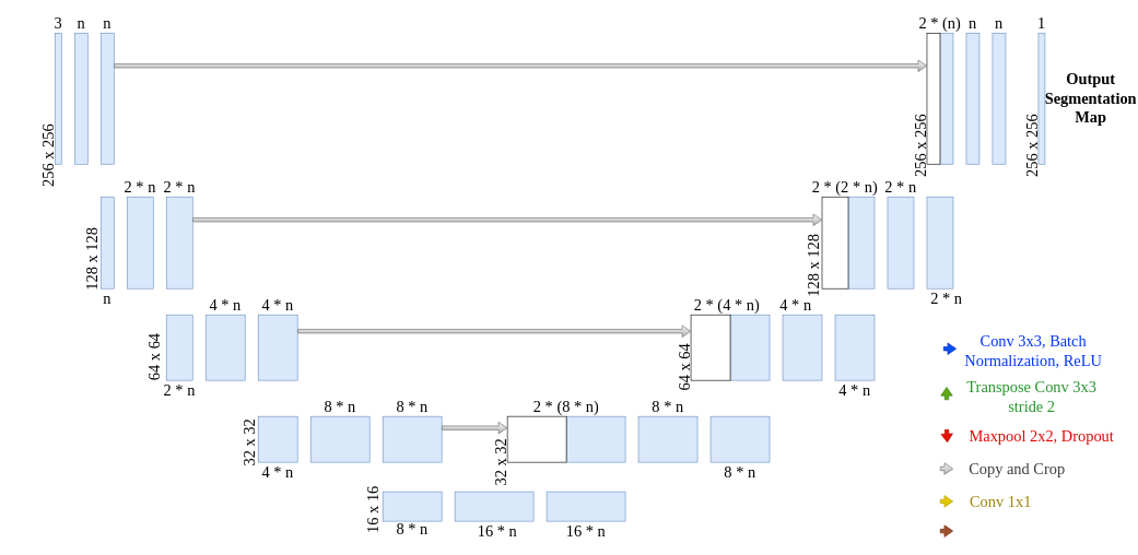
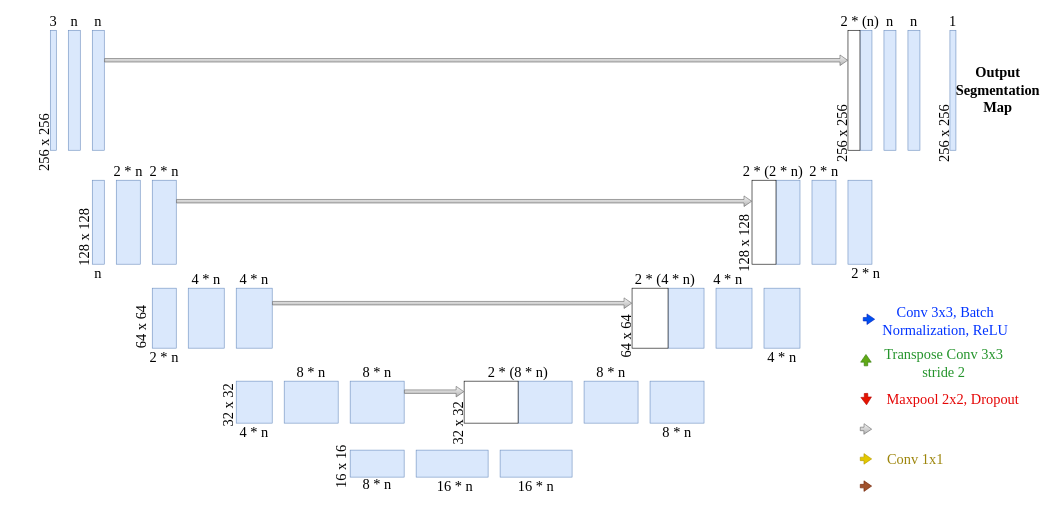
  <mxCell id="0" />
  <mxCell id="1" parent="0" />
  <mxCell id="2" value="" style="rounded=0;whiteSpace=wrap;html=1;fillColor=#dae8fc;strokeColor=#6c8ebf;fontSize=24;fontFamily=Times New Roman;" parent="1" vertex="1"><mxGeometry x="83" y="50" width="10" height="200" as="geometry" /></mxCell>
  <mxCell id="3" value="" style="rounded=0;whiteSpace=wrap;html=1;fillColor=#dae8fc;strokeColor=#6c8ebf;fontSize=24;fontFamily=Times New Roman;" parent="1" vertex="1"><mxGeometry x="113" y="50" width="20" height="200" as="geometry" /></mxCell>
  <mxCell id="4" value="" style="rounded=0;whiteSpace=wrap;html=1;fillColor=#dae8fc;strokeColor=#6c8ebf;fontSize=24;fontFamily=Times New Roman;" parent="1" vertex="1"><mxGeometry x="153" y="50" width="20" height="200" as="geometry" /></mxCell>
  <mxCell id="5" value="" style="rounded=0;whiteSpace=wrap;html=1;fillColor=#dae8fc;strokeColor=#6c8ebf;fontSize=24;fontFamily=Times New Roman;" parent="1" vertex="1"><mxGeometry x="153" y="300" width="20" height="140" as="geometry" /></mxCell>
  <mxCell id="6" value="" style="rounded=0;whiteSpace=wrap;html=1;fillColor=#dae8fc;strokeColor=#6c8ebf;fontSize=24;fontFamily=Times New Roman;" parent="1" vertex="1"><mxGeometry x="193" y="300" width="40" height="140" as="geometry" /></mxCell>
  <mxCell id="7" value="" style="rounded=0;whiteSpace=wrap;html=1;fillColor=#dae8fc;strokeColor=#6c8ebf;fontSize=24;fontFamily=Times New Roman;" parent="1" vertex="1"><mxGeometry x="253" y="300" width="40" height="140" as="geometry" /></mxCell>
  <mxCell id="8" value="" style="rounded=0;whiteSpace=wrap;html=1;fillColor=#dae8fc;strokeColor=#6c8ebf;fontSize=24;fontFamily=Times New Roman;" parent="1" vertex="1"><mxGeometry x="253" y="480" width="40" height="100" as="geometry" /></mxCell>
  <mxCell id="9" value="" style="rounded=0;whiteSpace=wrap;html=1;fillColor=#dae8fc;strokeColor=#6c8ebf;fontSize=24;fontFamily=Times New Roman;" parent="1" vertex="1"><mxGeometry x="313" y="480" width="60" height="100" as="geometry" /></mxCell>
  <mxCell id="10" value="" style="rounded=0;whiteSpace=wrap;html=1;fillColor=#dae8fc;strokeColor=#6c8ebf;fontSize=24;fontFamily=Times New Roman;" parent="1" vertex="1"><mxGeometry x="393" y="480" width="60" height="100" as="geometry" /></mxCell>
  <mxCell id="11" value="" style="rounded=0;whiteSpace=wrap;html=1;fillColor=#dae8fc;strokeColor=#6c8ebf;fontSize=24;fontFamily=Times New Roman;" parent="1" vertex="1"><mxGeometry x="393" y="635" width="60" height="70" as="geometry" /></mxCell>
  <mxCell id="12" value="" style="rounded=0;whiteSpace=wrap;html=1;fillColor=#dae8fc;strokeColor=#6c8ebf;fontSize=24;fontFamily=Times New Roman;" parent="1" vertex="1"><mxGeometry x="473" y="635" width="90" height="70" as="geometry" /></mxCell>
  <mxCell id="13" value="" style="rounded=0;whiteSpace=wrap;html=1;fillColor=#dae8fc;strokeColor=#6c8ebf;fontSize=24;fontFamily=Times New Roman;" parent="1" vertex="1"><mxGeometry x="583" y="635" width="90" height="70" as="geometry" /></mxCell>
  <mxCell id="14" value="" style="rounded=0;whiteSpace=wrap;html=1;fillColor=#dae8fc;strokeColor=#6c8ebf;fontSize=24;fontFamily=Times New Roman;" parent="1" vertex="1"><mxGeometry x="583" y="750" width="90" height="45" as="geometry" /></mxCell>
  <mxCell id="15" value="" style="rounded=0;whiteSpace=wrap;html=1;fillColor=#dae8fc;strokeColor=#6c8ebf;fontSize=24;fontFamily=Times New Roman;" parent="1" vertex="1"><mxGeometry x="693" y="750" width="120" height="45" as="geometry" /></mxCell>
  <mxCell id="16" value="" style="rounded=0;whiteSpace=wrap;html=1;fillColor=#dae8fc;strokeColor=#6c8ebf;fontSize=24;fontFamily=Times New Roman;" parent="1" vertex="1"><mxGeometry x="833" y="750" width="120" height="45" as="geometry" /></mxCell>
  <mxCell id="17" value="" style="rounded=0;whiteSpace=wrap;html=1;fillColor=#dae8fc;strokeColor=#6c8ebf;fontSize=24;fontFamily=Times New Roman;" parent="1" vertex="1"><mxGeometry x="863" y="635" width="90" height="70" as="geometry" /></mxCell>
  <mxCell id="18" value="3" style="text;strokeColor=none;align=center;fillColor=none;html=1;verticalAlign=middle;whiteSpace=wrap;rounded=0;fontSize=24;fontFamily=Times New Roman;" parent="1" vertex="1"><mxGeometry x="58" y="20" width="60" height="30" as="geometry" /></mxCell>
  <mxCell id="19" value="n" style="text;strokeColor=none;align=center;fillColor=none;html=1;verticalAlign=middle;whiteSpace=wrap;rounded=0;fontSize=24;fontFamily=Times New Roman;" parent="1" vertex="1"><mxGeometry x="93" y="20" width="60" height="30" as="geometry" /></mxCell>
  <mxCell id="20" value="n" style="text;strokeColor=none;align=center;fillColor=none;html=1;verticalAlign=middle;whiteSpace=wrap;rounded=0;fontSize=24;fontFamily=Times New Roman;" parent="1" vertex="1"><mxGeometry x="133" y="20" width="60" height="30" as="geometry" /></mxCell>
  <mxCell id="21" value="256 x 256" style="text;strokeColor=none;align=center;fillColor=none;html=1;verticalAlign=middle;whiteSpace=wrap;rounded=0;rotation=-90;fontSize=24;fontFamily=Times New Roman;" parent="1" vertex="1"><mxGeometry x="20.5" y="222.5" width="105" height="30" as="geometry" /></mxCell>
  <mxCell id="22" value="128 x 128" style="text;strokeColor=none;align=center;fillColor=none;html=1;verticalAlign=middle;whiteSpace=wrap;rounded=0;rotation=-90;fontSize=24;fontFamily=Times New Roman;" parent="1" vertex="1"><mxGeometry x="88" y="380" width="105" height="30" as="geometry" /></mxCell>
  <mxCell id="23" value="n" style="text;strokeColor=none;align=center;fillColor=none;html=1;verticalAlign=middle;whiteSpace=wrap;rounded=0;fontSize=24;fontFamily=Times New Roman;" parent="1" vertex="1"><mxGeometry x="133" y="440" width="60" height="30" as="geometry" /></mxCell>
  <mxCell id="24" value="2 * n" style="text;strokeColor=none;align=center;fillColor=none;html=1;verticalAlign=middle;whiteSpace=wrap;rounded=0;fontSize=24;fontFamily=Times New Roman;" parent="1" vertex="1"><mxGeometry x="183" y="270" width="60" height="30" as="geometry" /></mxCell>
  <mxCell id="25" value="2 * n" style="text;strokeColor=none;align=center;fillColor=none;html=1;verticalAlign=middle;whiteSpace=wrap;rounded=0;fontSize=24;fontFamily=Times New Roman;" parent="1" vertex="1"><mxGeometry x="243" y="270" width="60" height="30" as="geometry" /></mxCell>
  <mxCell id="26" value="2 * n" style="text;strokeColor=none;align=center;fillColor=none;html=1;verticalAlign=middle;whiteSpace=wrap;rounded=0;fontSize=24;fontFamily=Times New Roman;" parent="1" vertex="1"><mxGeometry x="243" y="580" width="60" height="30" as="geometry" /></mxCell>
  <mxCell id="27" value="64 x 64" style="text;strokeColor=none;align=center;fillColor=none;html=1;verticalAlign=middle;whiteSpace=wrap;rounded=0;rotation=-90;fontSize=24;fontFamily=Times New Roman;" parent="1" vertex="1"><mxGeometry x="195.5" y="530" width="80" height="30" as="geometry" /></mxCell>
  <mxCell id="28" value="32 x 32" style="text;strokeColor=none;align=center;fillColor=none;html=1;verticalAlign=middle;whiteSpace=wrap;rounded=0;rotation=-90;fontSize=24;fontFamily=Times New Roman;" parent="1" vertex="1"><mxGeometry x="343" y="660" width="75" height="30" as="geometry" /></mxCell>
  <mxCell id="29" value="16 x 16" style="text;strokeColor=none;align=center;fillColor=none;html=1;verticalAlign=middle;whiteSpace=wrap;rounded=0;rotation=-90;fontSize=24;fontFamily=Times New Roman;" parent="1" vertex="1"><mxGeometry x="528" y="762.5" width="80" height="30" as="geometry" /></mxCell>
  <mxCell id="30" value="4 * n" style="text;strokeColor=none;align=center;fillColor=none;html=1;verticalAlign=middle;whiteSpace=wrap;rounded=0;fontSize=24;fontFamily=Times New Roman;" parent="1" vertex="1"><mxGeometry x="313" y="450" width="60" height="30" as="geometry" /></mxCell>
  <mxCell id="31" value="4 * n" style="text;strokeColor=none;align=center;fillColor=none;html=1;verticalAlign=middle;whiteSpace=wrap;rounded=0;fontSize=24;fontFamily=Times New Roman;" parent="1" vertex="1"><mxGeometry x="393" y="450" width="60" height="30" as="geometry" /></mxCell>
  <mxCell id="32" value="4 * n" style="text;strokeColor=none;align=center;fillColor=none;html=1;verticalAlign=middle;whiteSpace=wrap;rounded=0;fontSize=24;fontFamily=Times New Roman;" parent="1" vertex="1"><mxGeometry x="393" y="705" width="60" height="30" as="geometry" /></mxCell>
  <mxCell id="33" value="8 * n" style="text;strokeColor=none;align=center;fillColor=none;html=1;verticalAlign=middle;whiteSpace=wrap;rounded=0;fontSize=24;fontFamily=Times New Roman;" parent="1" vertex="1"><mxGeometry x="488" y="605" width="60" height="30" as="geometry" /></mxCell>
  <mxCell id="34" value="8 * n" style="text;strokeColor=none;align=center;fillColor=none;html=1;verticalAlign=middle;whiteSpace=wrap;rounded=0;fontSize=24;fontFamily=Times New Roman;" parent="1" vertex="1"><mxGeometry x="598" y="605" width="60" height="30" as="geometry" /></mxCell>
  <mxCell id="35" value="8 * n" style="text;strokeColor=none;align=center;fillColor=none;html=1;verticalAlign=middle;whiteSpace=wrap;rounded=0;fontSize=24;fontFamily=Times New Roman;" parent="1" vertex="1"><mxGeometry x="598" y="790" width="60" height="35" as="geometry" /></mxCell>
  <mxCell id="36" value="16 * n" style="text;strokeColor=none;align=center;fillColor=none;html=1;verticalAlign=middle;whiteSpace=wrap;rounded=0;fontSize=24;fontFamily=Times New Roman;" parent="1" vertex="1"><mxGeometry x="723" y="795" width="70" height="30" as="geometry" /></mxCell>
  <mxCell id="37" value="16 * n" style="text;strokeColor=none;align=center;fillColor=none;html=1;verticalAlign=middle;whiteSpace=wrap;rounded=0;fontSize=24;fontFamily=Times New Roman;" parent="1" vertex="1"><mxGeometry x="858" y="795" width="70" height="30" as="geometry" /></mxCell>
  <mxCell id="38" value="" style="rounded=0;whiteSpace=wrap;html=1;fontSize=24;fontFamily=Times New Roman;" parent="1" vertex="1"><mxGeometry x="773" y="635" width="90" height="70" as="geometry" /></mxCell>
  <mxCell id="39" value="2 * (8 * n)" style="text;strokeColor=none;align=center;fillColor=none;html=1;verticalAlign=middle;whiteSpace=wrap;rounded=0;fontSize=24;fontFamily=Times New Roman;" parent="1" vertex="1"><mxGeometry x="793" y="605" width="140" height="30" as="geometry" /></mxCell>
  <mxCell id="40" value="" style="rounded=0;whiteSpace=wrap;html=1;fillColor=#dae8fc;strokeColor=#6c8ebf;fontSize=24;fontFamily=Times New Roman;" parent="1" vertex="1"><mxGeometry x="973" y="635" width="90" height="70" as="geometry" /></mxCell>
  <mxCell id="41" value="" style="rounded=0;whiteSpace=wrap;html=1;fillColor=#dae8fc;strokeColor=#6c8ebf;fontSize=24;fontFamily=Times New Roman;" parent="1" vertex="1"><mxGeometry x="1083" y="635" width="90" height="70" as="geometry" /></mxCell>
  <mxCell id="42" value="" style="rounded=0;whiteSpace=wrap;html=1;fillColor=#dae8fc;strokeColor=#6c8ebf;fontSize=24;fontFamily=Times New Roman;" parent="1" vertex="1"><mxGeometry x="1113" y="480" width="60" height="100" as="geometry" /></mxCell>
  <mxCell id="43" value="" style="rounded=0;whiteSpace=wrap;html=1;fontSize=24;fontFamily=Times New Roman;" parent="1" vertex="1"><mxGeometry x="1053" y="480" width="60" height="100" as="geometry" /></mxCell>
  <mxCell id="44" value="64 x 64" style="text;strokeColor=none;align=center;fillColor=none;html=1;verticalAlign=middle;whiteSpace=wrap;rounded=0;rotation=-90;fontSize=24;fontFamily=Times New Roman;" parent="1" vertex="1"><mxGeometry x="1003" y="545" width="80" height="30" as="geometry" /></mxCell>
  <mxCell id="45" value="32 x 32" style="text;strokeColor=none;align=center;fillColor=none;html=1;verticalAlign=middle;whiteSpace=wrap;rounded=0;rotation=-90;fontSize=24;fontFamily=Times New Roman;" parent="1" vertex="1"><mxGeometry x="723" y="690" width="80" height="30" as="geometry" /></mxCell>
  <mxCell id="46" value="8 * n" style="text;strokeColor=none;align=center;fillColor=none;html=1;verticalAlign=middle;whiteSpace=wrap;rounded=0;fontSize=24;fontFamily=Times New Roman;" parent="1" vertex="1"><mxGeometry x="988" y="605" width="60" height="30" as="geometry" /></mxCell>
  <mxCell id="47" value="8 * n" style="text;strokeColor=none;align=center;fillColor=none;html=1;verticalAlign=middle;whiteSpace=wrap;rounded=0;fontSize=24;fontFamily=Times New Roman;" parent="1" vertex="1"><mxGeometry x="1098" y="705" width="60" height="30" as="geometry" /></mxCell>
  <mxCell id="48" value="2 * (4 * n)" style="text;strokeColor=none;align=center;fillColor=none;html=1;verticalAlign=middle;whiteSpace=wrap;rounded=0;fontSize=24;fontFamily=Times New Roman;" parent="1" vertex="1"><mxGeometry x="1053" y="450" width="110" height="30" as="geometry" /></mxCell>
  <mxCell id="49" value="" style="rounded=0;whiteSpace=wrap;html=1;fillColor=#dae8fc;strokeColor=#6c8ebf;fontSize=24;fontFamily=Times New Roman;" parent="1" vertex="1"><mxGeometry x="1193" y="480" width="60" height="100" as="geometry" /></mxCell>
  <mxCell id="50" value="" style="rounded=0;whiteSpace=wrap;html=1;fillColor=#dae8fc;strokeColor=#6c8ebf;fontSize=24;fontFamily=Times New Roman;" parent="1" vertex="1"><mxGeometry x="1273" y="480" width="60" height="100" as="geometry" /></mxCell>
  <mxCell id="51" value="4 * n" style="text;strokeColor=none;align=center;fillColor=none;html=1;verticalAlign=middle;whiteSpace=wrap;rounded=0;fontSize=24;fontFamily=Times New Roman;" parent="1" vertex="1"><mxGeometry x="1183" y="450" width="60" height="30" as="geometry" /></mxCell>
  <mxCell id="52" value="4 * n" style="text;strokeColor=none;align=center;fillColor=none;html=1;verticalAlign=middle;whiteSpace=wrap;rounded=0;fontSize=24;fontFamily=Times New Roman;" parent="1" vertex="1"><mxGeometry x="1273" y="580" width="60" height="30" as="geometry" /></mxCell>
  <mxCell id="53" value="" style="rounded=0;whiteSpace=wrap;html=1;fillColor=#dae8fc;strokeColor=#6c8ebf;fontSize=24;fontFamily=Times New Roman;" parent="1" vertex="1"><mxGeometry x="1293" y="300" width="40" height="140" as="geometry" /></mxCell>
  <mxCell id="54" value="" style="rounded=0;whiteSpace=wrap;html=1;fontSize=24;fontFamily=Times New Roman;" parent="1" vertex="1"><mxGeometry x="1253" y="300" width="40" height="140" as="geometry" /></mxCell>
  <mxCell id="55" value="2 * (2 * n)" style="text;strokeColor=none;align=center;fillColor=none;html=1;verticalAlign=middle;whiteSpace=wrap;rounded=0;fontSize=24;fontFamily=Times New Roman;" parent="1" vertex="1"><mxGeometry x="1233" y="270" width="110" height="30" as="geometry" /></mxCell>
  <mxCell id="56" value="128 x 128" style="text;strokeColor=none;align=center;fillColor=none;html=1;verticalAlign=middle;whiteSpace=wrap;rounded=0;rotation=-90;fontSize=24;fontFamily=Times New Roman;" parent="1" vertex="1"><mxGeometry x="1188" y="390" width="105" height="30" as="geometry" /></mxCell>
  <mxCell id="57" value="" style="rounded=0;whiteSpace=wrap;html=1;fillColor=#dae8fc;strokeColor=#6c8ebf;fontSize=24;fontFamily=Times New Roman;" parent="1" vertex="1"><mxGeometry x="1353" y="300" width="40" height="140" as="geometry" /></mxCell>
  <mxCell id="58" value="" style="rounded=0;whiteSpace=wrap;html=1;fillColor=#dae8fc;strokeColor=#6c8ebf;fontSize=24;fontFamily=Times New Roman;" parent="1" vertex="1"><mxGeometry x="1413" y="300" width="40" height="140" as="geometry" /></mxCell>
  <mxCell id="59" value="2 * n" style="text;strokeColor=none;align=center;fillColor=none;html=1;verticalAlign=middle;whiteSpace=wrap;rounded=0;fontSize=24;fontFamily=Times New Roman;" parent="1" vertex="1"><mxGeometry x="1343" y="270" width="60" height="30" as="geometry" /></mxCell>
  <mxCell id="60" value="2 * n" style="text;strokeColor=none;align=center;fillColor=none;html=1;verticalAlign=middle;whiteSpace=wrap;rounded=0;fontSize=24;fontFamily=Times New Roman;" parent="1" vertex="1"><mxGeometry x="1413" y="440" width="60" height="30" as="geometry" /></mxCell>
  <mxCell id="61" value="" style="rounded=0;whiteSpace=wrap;html=1;fillColor=#dae8fc;strokeColor=#6c8ebf;fontSize=24;fontFamily=Times New Roman;" parent="1" vertex="1"><mxGeometry x="1433" y="50" width="20" height="200" as="geometry" /></mxCell>
  <mxCell id="62" value="" style="rounded=0;whiteSpace=wrap;html=1;fontSize=24;fontFamily=Times New Roman;" parent="1" vertex="1"><mxGeometry x="1413" y="50" width="20" height="200" as="geometry" /></mxCell>
  <mxCell id="63" value="2 * (n)" style="text;strokeColor=none;align=center;fillColor=none;html=1;verticalAlign=middle;whiteSpace=wrap;rounded=0;fontSize=24;fontFamily=Times New Roman;" parent="1" vertex="1"><mxGeometry x="1398" y="20" width="70" height="30" as="geometry" /></mxCell>
  <mxCell id="64" value="" style="rounded=0;whiteSpace=wrap;html=1;fillColor=#dae8fc;strokeColor=#6c8ebf;fontSize=24;fontFamily=Times New Roman;" parent="1" vertex="1"><mxGeometry x="1473" y="50" width="20" height="200" as="geometry" /></mxCell>
  <mxCell id="65" value="" style="rounded=0;whiteSpace=wrap;html=1;fillColor=#dae8fc;strokeColor=#6c8ebf;fontSize=24;fontFamily=Times New Roman;" parent="1" vertex="1"><mxGeometry x="1513" y="50" width="20" height="200" as="geometry" /></mxCell>
  <mxCell id="66" value="256 x 256" style="text;strokeColor=none;align=center;fillColor=none;html=1;verticalAlign=middle;whiteSpace=wrap;rounded=0;rotation=-90;fontSize=24;fontFamily=Times New Roman;" parent="1" vertex="1"><mxGeometry x="1350.5" y="207.5" width="105" height="30" as="geometry" /></mxCell>
  <mxCell id="67" value="n" style="text;strokeColor=none;align=center;fillColor=none;html=1;verticalAlign=middle;whiteSpace=wrap;rounded=0;fontSize=24;fontFamily=Times New Roman;" parent="1" vertex="1"><mxGeometry x="1453" y="20" width="60" height="30" as="geometry" /></mxCell>
  <mxCell id="68" value="n" style="text;strokeColor=none;align=center;fillColor=none;html=1;verticalAlign=middle;whiteSpace=wrap;rounded=0;fontSize=24;fontFamily=Times New Roman;" parent="1" vertex="1"><mxGeometry x="1493" y="20" width="60" height="30" as="geometry" /></mxCell>
  <mxCell id="69" value="" style="rounded=0;whiteSpace=wrap;html=1;fillColor=#dae8fc;strokeColor=#6c8ebf;fontSize=24;fontFamily=Times New Roman;" parent="1" vertex="1"><mxGeometry x="1583" y="50" width="10" height="200" as="geometry" /></mxCell>
  <mxCell id="70" value="1" style="text;strokeColor=none;align=center;fillColor=none;html=1;verticalAlign=middle;whiteSpace=wrap;rounded=0;fontSize=24;fontFamily=Times New Roman;" parent="1" vertex="1"><mxGeometry x="1558" y="20" width="60" height="30" as="geometry" /></mxCell>
  <mxCell id="71" value="256 x 256" style="text;strokeColor=none;align=center;fillColor=none;html=1;verticalAlign=middle;whiteSpace=wrap;rounded=0;rotation=-90;fontSize=24;fontFamily=Times New Roman;" parent="1" vertex="1"><mxGeometry x="1520.5" y="207.5" width="105" height="30" as="geometry" /></mxCell>
  <mxCell id="72" value="&lt;b style=&quot;font-size: 24px;&quot;&gt;Output Segmentation Map&lt;/b&gt;" style="text;strokeColor=none;align=center;fillColor=none;html=1;verticalAlign=middle;whiteSpace=wrap;rounded=0;fontSize=24;fontFamily=Times New Roman;" parent="1" vertex="1"><mxGeometry x="1633" y="135" width="60" height="30" as="geometry" /></mxCell>
  <mxCell id="73" value="" style="shape=flexArrow;endArrow=classic;html=1;rounded=0;exitX=1;exitY=0.25;exitDx=0;exitDy=0;endWidth=10.833;endSize=3.942;width=5.833;fillColor=#f5f5f5;gradientColor=#b3b3b3;strokeColor=#666666;entryX=0;entryY=0.25;entryDx=0;entryDy=0;fontSize=24;fontFamily=Times New Roman;" parent="1" source="10" target="43" edge="1"><mxGeometry width="50" height="50" relative="1" as="geometry"><mxPoint x="373" y="145" as="sourcePoint" /><mxPoint x="643" y="155" as="targetPoint" /></mxGeometry></mxCell>
  <mxCell id="74" value="" style="shape=flexArrow;endArrow=classic;html=1;rounded=0;exitX=1;exitY=0.25;exitDx=0;exitDy=0;endWidth=10.833;endSize=3.942;width=5.833;fillColor=#f5f5f5;gradientColor=#b3b3b3;strokeColor=#666666;entryX=0;entryY=0.25;entryDx=0;entryDy=0;fontSize=24;fontFamily=Times New Roman;" parent="1" source="7" target="54" edge="1"><mxGeometry width="50" height="50" relative="1" as="geometry"><mxPoint x="383" y="155" as="sourcePoint" /><mxPoint x="653" y="165" as="targetPoint" /></mxGeometry></mxCell>
  <mxCell id="75" value="" style="shape=flexArrow;endArrow=classic;html=1;rounded=0;exitX=1;exitY=0.25;exitDx=0;exitDy=0;endWidth=10.833;endSize=3.942;width=5.833;fillColor=#f5f5f5;gradientColor=#b3b3b3;strokeColor=#666666;entryX=0;entryY=0.25;entryDx=0;entryDy=0;fontSize=24;fontFamily=Times New Roman;" parent="1" source="4" target="62" edge="1"><mxGeometry width="50" height="50" relative="1" as="geometry"><mxPoint x="393" y="165" as="sourcePoint" /><mxPoint x="663" y="175" as="targetPoint" /></mxGeometry></mxCell>
  <mxCell id="76" value="" style="shape=flexArrow;endArrow=classic;html=1;rounded=0;exitX=1;exitY=0.25;exitDx=0;exitDy=0;endWidth=10.833;endSize=3.942;width=5.833;fillColor=#f5f5f5;gradientColor=#b3b3b3;strokeColor=#666666;entryX=0;entryY=0.25;entryDx=0;entryDy=0;fontSize=24;fontFamily=Times New Roman;" parent="1" source="13" target="38" edge="1"><mxGeometry width="50" height="50" relative="1" as="geometry"><mxPoint x="683" y="580" as="sourcePoint" /><mxPoint x="733" y="580" as="targetPoint" /></mxGeometry></mxCell>
  <mxCell id="77" value="" style="shape=flexArrow;endArrow=classic;html=1;rounded=0;exitX=1;exitY=0.5;exitDx=0;exitDy=0;endWidth=10.833;endSize=3.942;width=5.833;fillColor=#0050ef;strokeColor=#001DBC;fontSize=24;fontFamily=Times New Roman;" parent="1" edge="1"><mxGeometry width="50" height="50" relative="1" as="geometry"><mxPoint x="1438" y="531.76" as="sourcePoint" /><mxPoint x="1458" y="531.76" as="targetPoint" /></mxGeometry></mxCell>
  <mxCell id="78" value="" style="shape=flexArrow;endArrow=classic;html=1;rounded=0;endWidth=10.833;endSize=3.942;width=5.833;fillColor=#60a917;strokeColor=#2D7600;fontSize=24;fontFamily=Times New Roman;" parent="1" edge="1"><mxGeometry width="50" height="50" relative="1" as="geometry"><mxPoint x="1443" y="610" as="sourcePoint" /><mxPoint x="1443" y="590" as="targetPoint" /></mxGeometry></mxCell>
  <mxCell id="79" value="" style="shape=flexArrow;endArrow=classic;html=1;rounded=0;exitX=0.5;exitY=1;exitDx=0;exitDy=0;endWidth=10.833;endSize=3.942;width=5.833;fillColor=#e51400;strokeColor=#B20000;fontSize=24;fontFamily=Times New Roman;" parent="1" edge="1"><mxGeometry width="50" height="50" relative="1" as="geometry"><mxPoint x="1443" y="655" as="sourcePoint" /><mxPoint x="1444" y="675" as="targetPoint" /></mxGeometry></mxCell>
  <mxCell id="80" value="" style="shape=flexArrow;endArrow=classic;html=1;rounded=0;exitX=1;exitY=0.5;exitDx=0;exitDy=0;endWidth=10.833;endSize=3.942;width=5.833;fillColor=#f5f5f5;gradientColor=#b3b3b3;strokeColor=#666666;fontSize=24;fontFamily=Times New Roman;" parent="1" edge="1"><mxGeometry width="50" height="50" relative="1" as="geometry"><mxPoint x="1433" y="714.63" as="sourcePoint" /><mxPoint x="1453" y="715.06" as="targetPoint" /></mxGeometry></mxCell>
  <mxCell id="81" value="" style="shape=flexArrow;endArrow=classic;html=1;rounded=0;exitX=1;exitY=0.5;exitDx=0;exitDy=0;endWidth=10.833;endSize=3.942;width=5.833;fillColor=#e3c800;strokeColor=#B09500;fontSize=24;fontFamily=Times New Roman;" parent="1" edge="1"><mxGeometry width="50" height="50" relative="1" as="geometry"><mxPoint x="1433" y="764.63" as="sourcePoint" /><mxPoint x="1453" y="764.63" as="targetPoint" /></mxGeometry></mxCell>
  <mxCell id="82" value="Conv 3x3, Batch Normalization, ReLU" style="text;strokeColor=none;align=center;fillColor=none;html=1;verticalAlign=middle;whiteSpace=wrap;rounded=0;fontSize=24;fontColor=#0033ff;fontFamily=Times New Roman;" parent="1" vertex="1"><mxGeometry x="1468" y="520" width="215" height="30" as="geometry" /></mxCell>
  <mxCell id="83" value="Maxpool 2x2, Dropout" style="text;strokeColor=none;align=center;fillColor=none;html=1;verticalAlign=middle;whiteSpace=wrap;rounded=0;fontSize=24;fontColor=#e50606;fontFamily=Times New Roman;" parent="1" vertex="1"><mxGeometry x="1473" y="650" width="230" height="30" as="geometry" /></mxCell>
  <mxCell id="84" value="Conv 1x1" style="text;strokeColor=none;align=center;fillColor=none;html=1;verticalAlign=middle;whiteSpace=wrap;rounded=0;fontSize=24;fontColor=#9d850b;fontFamily=Times New Roman;" parent="1" vertex="1"><mxGeometry x="1473" y="750" width="105" height="30" as="geometry" /></mxCell>
- <mxCell id="85" value="Copy and Crop" style="text;strokeColor=none;align=center;fillColor=none;html=1;verticalAlign=middle;whiteSpace=wrap;rounded=0;fontSize=24;fontColor=#3d3d3d;fontFamily=Times New Roman;" parent="1" vertex="1"><mxGeometry x="1473" y="700" width="155" height="30" as="geometry" /></mxCell>
  <mxCell id="86" value="Transpose Conv 3x3 stride 2" style="text;strokeColor=none;align=center;fillColor=none;html=1;verticalAlign=middle;whiteSpace=wrap;rounded=0;fontSize=24;fontColor=#24942b;fontFamily=Times New Roman;" parent="1" vertex="1"><mxGeometry x="1473" y="590" width="200" height="30" as="geometry" /></mxCell>
  <mxCell id="87" value="" style="shape=flexArrow;endArrow=classic;html=1;rounded=0;endWidth=10.833;endSize=3.942;width=5.833;fillColor=#a0522d;strokeColor=#6D1F00;fontSize=24;fontFamily=Times New Roman;" parent="1" edge="1"><mxGeometry width="50" height="50" relative="1" as="geometry"><mxPoint x="1433" y="810" as="sourcePoint" /><mxPoint x="1453" y="810" as="targetPoint" /></mxGeometry></mxCell>
